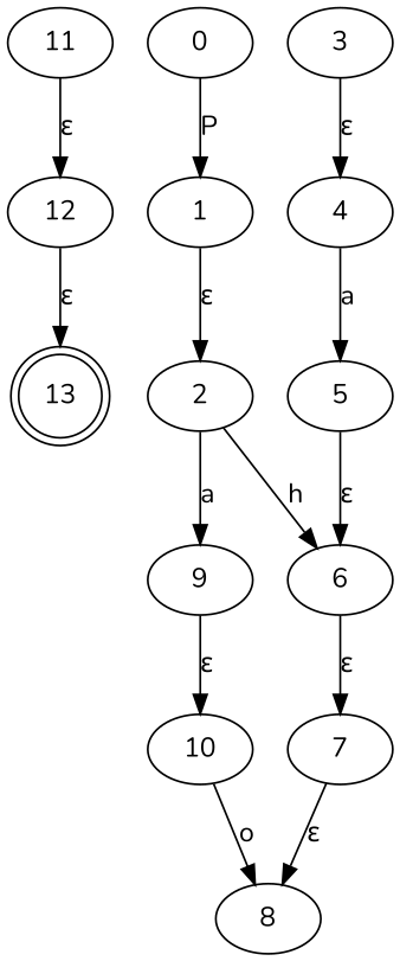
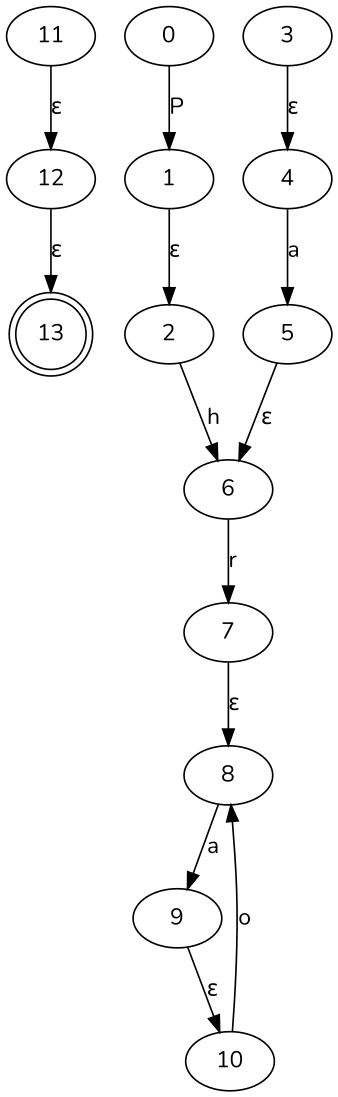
  digraph {
    fontname=Nunito
    node [fontname=Nunito]
    edge [fontname=Nunito]
    13 [shape=doublecircle]
    0
    1
    2
    6
    3
    4
    5
    7
    8
    9
    10
    11
    12
    0 -> 1 [label=P]
    1 -> 2 [label="ε"]
    2 -> 6 [label=h]
-   6 -> 7 [label="ε"]
+   6 -> 7 [label=r]
    3 -> 4 [label="ε"]
    4 -> 5 [label=a]
    5 -> 6 [label="ε"]
    7 -> 8 [label="ε"]
-   2 -> 9 [label=a]
+   8 -> 9 [label=a]
    9 -> 10 [label="ε"]
    10 -> 8 [label=o]
    11 -> 12 [label="ε"]
    12 -> 13 [label="ε"]
  }
